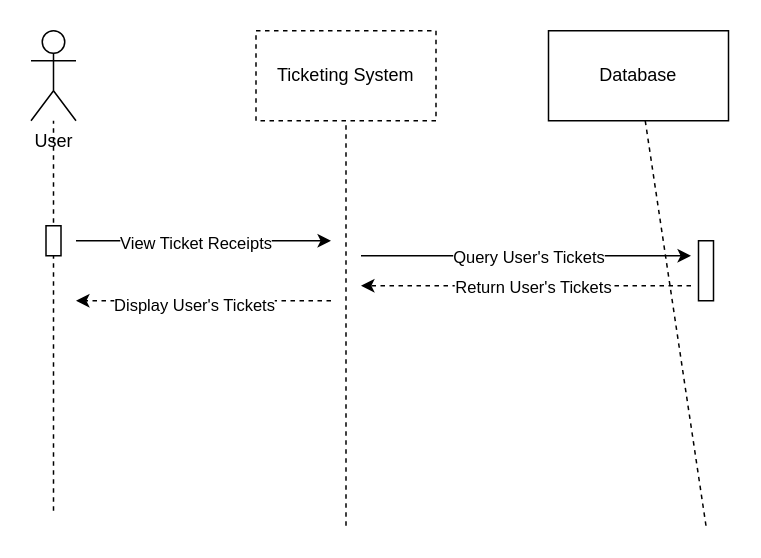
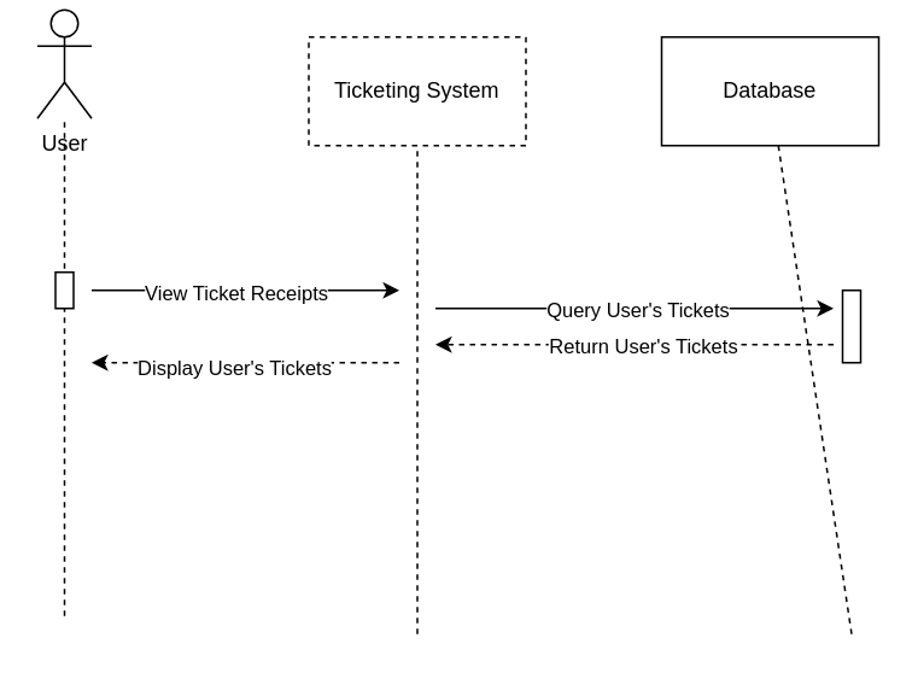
  <mxCell id="0" />
  <mxCell id="1" parent="0" />
- <mxCell id="2" value="User" style="shape=umlActor;verticalLabelPosition=bottom;verticalAlign=top;html=1;outlineConnect=0;" vertex="1" parent="1"><mxGeometry x="20" y="20" width="30" height="60" as="geometry" /></mxCell>
+ <mxCell id="2" value="User" style="shape=umlActor;verticalLabelPosition=bottom;verticalAlign=top;html=1;outlineConnect=0;" vertex="1" parent="1"><mxGeometry x="20" y="5" width="30" height="60" as="geometry" /></mxCell>
  <mxCell id="3" value="Ticketing System" style="rounded=0;whiteSpace=wrap;html=1;dashed=1;" vertex="1" parent="1"><mxGeometry x="170" y="20" width="120" height="60" as="geometry" /></mxCell>
  <mxCell id="4" value="Database" style="rounded=0;whiteSpace=wrap;html=1;" vertex="1" parent="1"><mxGeometry x="365" y="20" width="120" height="60" as="geometry" /></mxCell>
  <mxCell id="5" value="" style="endArrow=none;dashed=1;html=1;rounded=0;" edge="1" parent="1" target="3"><mxGeometry width="50" height="50" relative="1" as="geometry"><mxPoint x="230" y="350" as="sourcePoint" /><mxPoint x="330" y="130" as="targetPoint" /></mxGeometry></mxCell>
  <mxCell id="6" value="" style="endArrow=none;dashed=1;html=1;rounded=0;" edge="1" parent="1" target="4"><mxGeometry width="50" height="50" relative="1" as="geometry"><mxPoint x="470" y="350" as="sourcePoint" /><mxPoint x="330" y="130" as="targetPoint" /></mxGeometry></mxCell>
  <mxCell id="7" value="" style="endArrow=none;dashed=1;html=1;rounded=0;" edge="1" parent="1" target="2"><mxGeometry width="50" height="50" relative="1" as="geometry"><mxPoint x="35" y="340" as="sourcePoint" /><mxPoint x="320" y="110" as="targetPoint" /></mxGeometry></mxCell>
  <mxCell id="8" value="" style="endArrow=classic;html=1;rounded=0;" edge="1" parent="1"><mxGeometry width="50" height="50" relative="1" as="geometry"><mxPoint x="50" y="160" as="sourcePoint" /><mxPoint x="220" y="160" as="targetPoint" /></mxGeometry></mxCell>
  <mxCell id="9" value="View Ticket Receipts" style="edgeLabel;html=1;align=center;verticalAlign=middle;resizable=0;points=[];" vertex="1" connectable="0" parent="8"><mxGeometry x="-0.071" y="-1" relative="1" as="geometry"><mxPoint as="offset" /></mxGeometry></mxCell>
  <mxCell id="10" value="" style="endArrow=classic;html=1;rounded=0;" edge="1" parent="1"><mxGeometry width="50" height="50" relative="1" as="geometry"><mxPoint x="240" y="170" as="sourcePoint" /><mxPoint x="460" y="170" as="targetPoint" /></mxGeometry></mxCell>
  <mxCell id="11" value="Query User's Tickets" style="edgeLabel;html=1;align=center;verticalAlign=middle;resizable=0;points=[];" vertex="1" connectable="0" parent="10"><mxGeometry x="0.009" relative="1" as="geometry"><mxPoint as="offset" /></mxGeometry></mxCell>
  <mxCell id="12" value="" style="endArrow=classic;html=1;rounded=0;dashed=1;" edge="1" parent="1"><mxGeometry width="50" height="50" relative="1" as="geometry"><mxPoint x="460" y="190" as="sourcePoint" /><mxPoint x="240" y="190" as="targetPoint" /></mxGeometry></mxCell>
  <mxCell id="13" value="Return User's Tickets" style="edgeLabel;html=1;align=center;verticalAlign=middle;resizable=0;points=[];" vertex="1" connectable="0" parent="12"><mxGeometry x="-0.039" relative="1" as="geometry"><mxPoint as="offset" /></mxGeometry></mxCell>
  <mxCell id="14" value="" style="endArrow=classic;html=1;rounded=0;dashed=1;" edge="1" parent="1"><mxGeometry width="50" height="50" relative="1" as="geometry"><mxPoint x="220" y="200" as="sourcePoint" /><mxPoint x="50" y="200" as="targetPoint" /></mxGeometry></mxCell>
  <mxCell id="15" value="Display User's Tickets" style="edgeLabel;html=1;align=center;verticalAlign=middle;resizable=0;points=[];" vertex="1" connectable="0" parent="14"><mxGeometry x="0.082" y="2" relative="1" as="geometry"><mxPoint as="offset" /></mxGeometry></mxCell>
  <mxCell id="16" value="" style="rounded=0;whiteSpace=wrap;html=1;" vertex="1" parent="1"><mxGeometry x="465" y="160" width="10" height="40" as="geometry" /></mxCell>
  <mxCell id="17" value="" style="rounded=0;whiteSpace=wrap;html=1;" vertex="1" parent="1"><mxGeometry x="30" y="150" width="10" height="20" as="geometry" /></mxCell>
